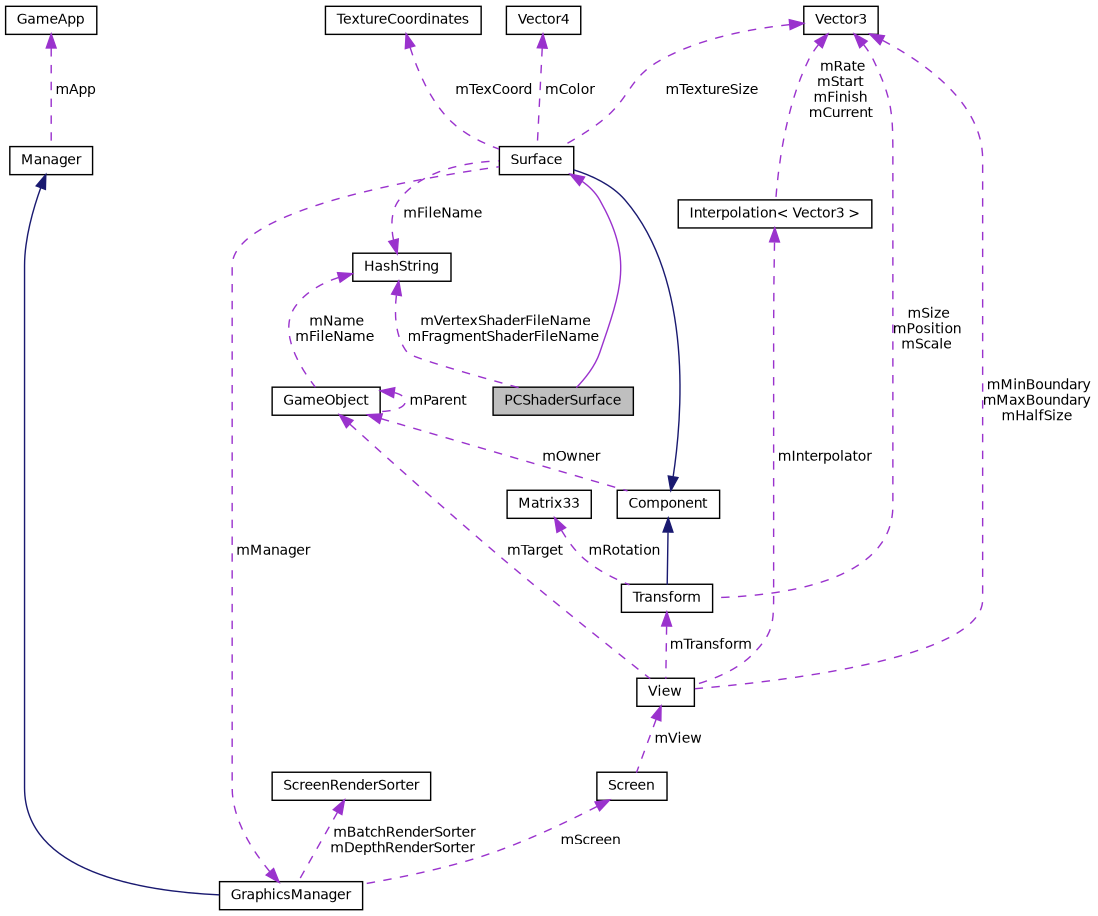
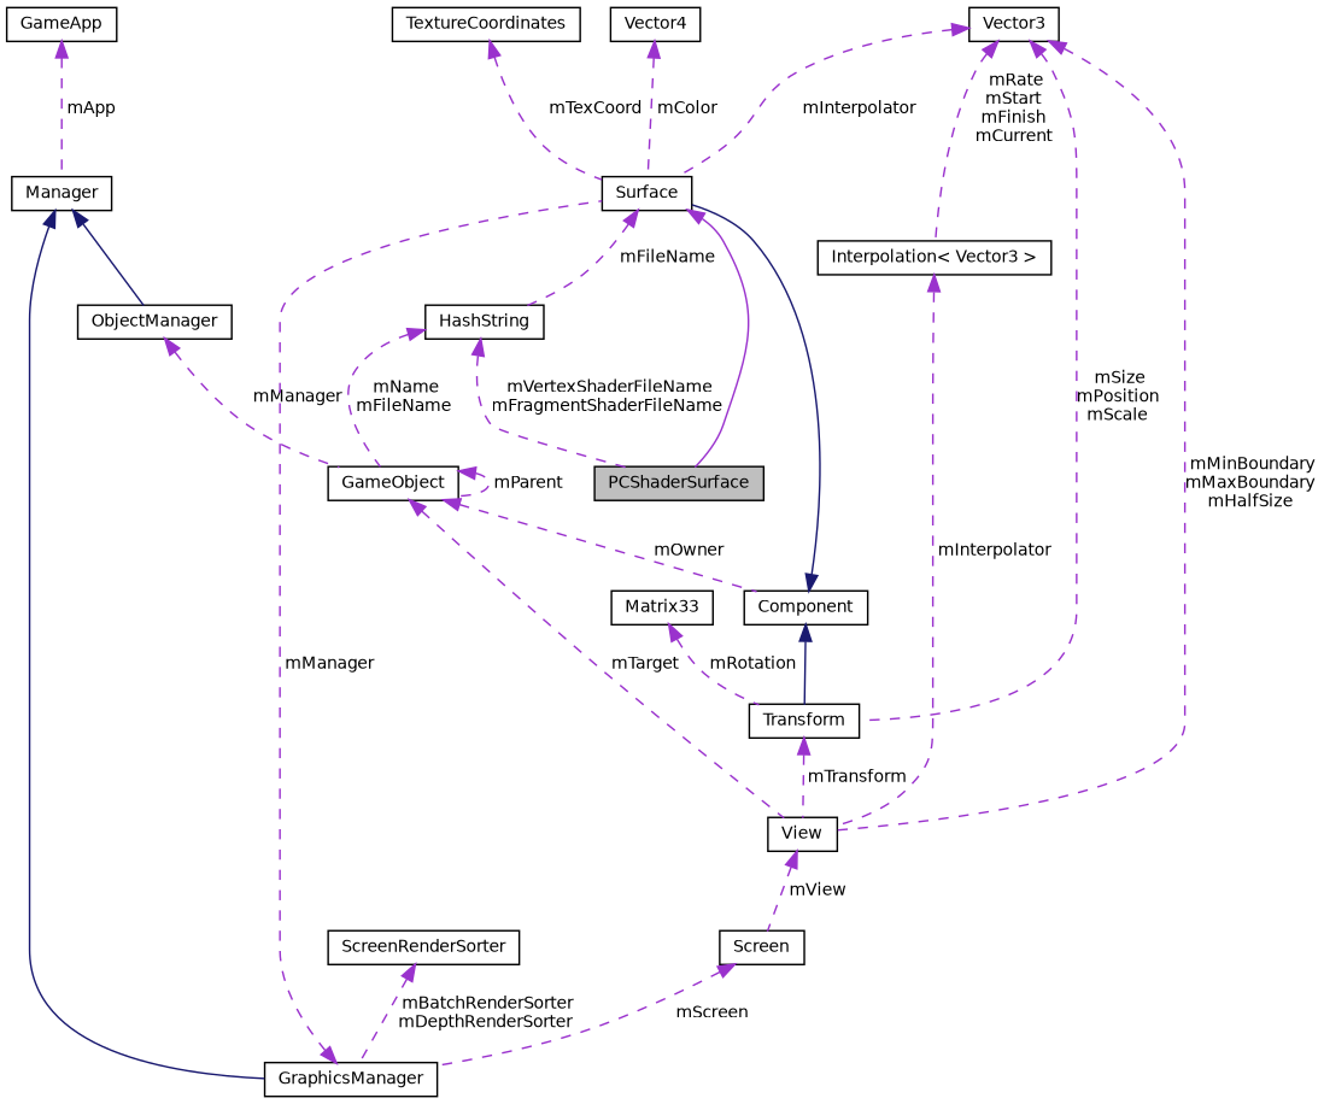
  digraph {
    node [color=black fillcolor=white fontname=Helvetica fontsize=10 shape=record style=filled]
    edge [color=darkorchid3 dir=back fontname=Helvetica fontsize=10 labelfontname=Helvetica labelfontsize=10 style=dashed]
    n1 [fillcolor=grey75 fontcolor=black height=0.2 label=PCShaderSurface width=0.4]
    n2 [height=0.2 label=Surface width=0.4]
    n3 [height=0.2 label=Component width=0.4]
    n4 [height=0.2 label=Transform width=0.4]
    n5 [height=0.2 label=View width=0.4]
    n6 [height=0.2 label=GameObject width=0.4]
    n7 [height=0.2 label=Screen width=0.4]
+   n8 [height=0.2 label=ObjectManager width=0.4]
    n9 [height=0.2 label=Manager width=0.4]
    n10 [height=0.2 label=GraphicsManager width=0.4]
    n11 [height=0.2 label=GameApp width=0.4]
    n12 [height=0.2 label=HashString width=0.4]
    n13 [height=0.2 label="Interpolation\< Vector3 \>" width=0.4]
    n14 [height=0.2 label=Vector3 width=0.4]
    n15 [height=0.2 label=Matrix33 width=0.4]
    n16 [height=0.2 label=ScreenRenderSorter width=0.4]
    n17 [height=0.2 label=Vector4 width=0.4]
    n18 [height=0.2 label=TextureCoordinates width=0.4]
    n2 -> n1 [style=solid]
    n3 -> n2 [color=midnightblue style=solid]
    n3 -> n4 [color=midnightblue style=solid]
    n4 -> n5 [label=" mTransform"]
    n5 -> n7 [label=" mView"]
    n6 -> n3 [label=" mOwner"]
    n6 -> n5 [label=" mTarget"]
    n6 -> n6 [label=" mParent"]
    n7 -> n10 [label=" mScreen"]
+   n8 -> n6 [label=" mManager"]
+   n9 -> n8 [color=midnightblue style=solid]
    n9 -> n10 [color=midnightblue style=solid]
    n10 -> n2 [label=" mManager"]
    n11 -> n9 [label=" mApp"]
    n12 -> n1 [label=" mVertexShaderFileName\nmFragmentShaderFileName"]
-   n12 -> n2 [label=" mFileName"]
+   n2 -> n12 [label=" mFileName"]
    n12 -> n6 [label=" mName\nmFileName"]
    n13 -> n5 [label=" mInterpolator"]
-   n14 -> n2 [label=" mTextureSize"]
+   n14 -> n2 [label=" mInterpolator"]
    n14 -> n4 [label=" mSize\nmPosition\nmScale"]
    n14 -> n5 [label=" mMinBoundary\nmMaxBoundary\nmHalfSize"]
    n14 -> n13 [label=" mRate\nmStart\nmFinish\nmCurrent"]
    n15 -> n4 [label=" mRotation"]
    n16 -> n10 [label=" mBatchRenderSorter\nmDepthRenderSorter"]
    n17 -> n2 [label=" mColor"]
    n18 -> n2 [label=" mTexCoord"]
  }
